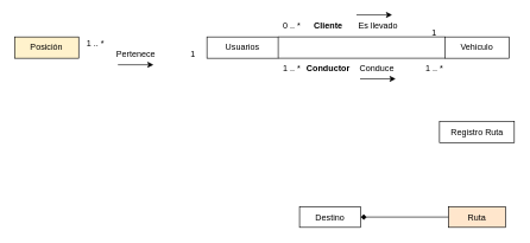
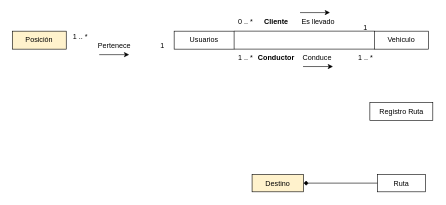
  <mxCell id="0" />
  <mxCell id="1" parent="0" />
- <mxCell id="2" value="Ruta" style="rounded=0;whiteSpace=wrap;html=1;fillColor=#ffe6cc;" vertex="1" parent="1"><mxGeometry x="629" y="290" width="80" height="29" as="geometry" /></mxCell>
+ <mxCell id="2" value="Ruta" style="rounded=0;whiteSpace=wrap;html=1;" vertex="1" parent="1"><mxGeometry x="629" y="290" width="80" height="29" as="geometry" /></mxCell>
  <mxCell id="3" value="Usuarios" style="rounded=0;whiteSpace=wrap;html=1;" vertex="1" parent="1"><mxGeometry x="290" y="51" width="100" height="30" as="geometry" /></mxCell>
  <mxCell id="4" value="Vehiculo" style="rounded=0;whiteSpace=wrap;html=1;" vertex="1" parent="1"><mxGeometry x="624" y="51" width="90" height="30" as="geometry" /></mxCell>
  <mxCell id="5" value="" style="endArrow=none;html=1;rounded=0;entryX=1;entryY=1;entryDx=0;entryDy=0;exitX=0;exitY=1;exitDx=0;exitDy=0;" edge="1" parent="1" source="4" target="3"><mxGeometry width="50" height="50" relative="1" as="geometry"><mxPoint x="300" y="241" as="sourcePoint" /><mxPoint x="350" y="191" as="targetPoint" /></mxGeometry></mxCell>
  <mxCell id="6" value="Conduce&amp;nbsp;" style="text;html=1;align=center;verticalAlign=middle;resizable=0;points=[];autosize=1;strokeColor=none;fillColor=none;" vertex="1" parent="1"><mxGeometry x="490" y="81" width="80" height="30" as="geometry" /></mxCell>
  <mxCell id="7" value="" style="endArrow=classic;html=1;rounded=0;" edge="1" parent="1"><mxGeometry width="50" height="50" relative="1" as="geometry"><mxPoint x="505" y="110" as="sourcePoint" /><mxPoint x="555" y="110" as="targetPoint" /></mxGeometry></mxCell>
  <mxCell id="8" value="&lt;b&gt;Conductor&lt;/b&gt;" style="text;html=1;align=center;verticalAlign=middle;resizable=0;points=[];autosize=1;strokeColor=none;fillColor=none;" vertex="1" parent="1"><mxGeometry x="420" y="81" width="80" height="30" as="geometry" /></mxCell>
  <mxCell id="9" value="1 .. *" style="text;html=1;align=center;verticalAlign=middle;resizable=0;points=[];autosize=1;strokeColor=none;fillColor=none;" vertex="1" parent="1"><mxGeometry x="584" y="81" width="50" height="30" as="geometry" /></mxCell>
  <mxCell id="10" value="&lt;b&gt;Cliente&lt;/b&gt;" style="text;html=1;align=center;verticalAlign=middle;resizable=0;points=[];autosize=1;strokeColor=none;fillColor=none;" vertex="1" parent="1"><mxGeometry x="430" y="21" width="60" height="30" as="geometry" /></mxCell>
  <mxCell id="11" value="" style="endArrow=none;html=1;rounded=0;exitX=1;exitY=0;exitDx=0;exitDy=0;entryX=0;entryY=0;entryDx=0;entryDy=0;" edge="1" parent="1" source="3" target="4"><mxGeometry width="50" height="50" relative="1" as="geometry"><mxPoint x="480" y="31" as="sourcePoint" /><mxPoint x="530" y="-19" as="targetPoint" /></mxGeometry></mxCell>
  <mxCell id="12" value="Es llevado" style="text;html=1;align=center;verticalAlign=middle;resizable=0;points=[];autosize=1;strokeColor=none;fillColor=none;" vertex="1" parent="1"><mxGeometry x="490" y="21" width="80" height="30" as="geometry" /></mxCell>
  <mxCell id="13" value="" style="endArrow=classic;html=1;rounded=0;" edge="1" parent="1"><mxGeometry width="50" height="50" relative="1" as="geometry"><mxPoint x="500" y="20" as="sourcePoint" /><mxPoint x="550" y="20" as="targetPoint" /></mxGeometry></mxCell>
  <mxCell id="14" value="1" style="text;html=1;align=center;verticalAlign=middle;resizable=0;points=[];autosize=1;strokeColor=none;fillColor=none;" vertex="1" parent="1"><mxGeometry x="594" y="31" width="30" height="30" as="geometry" /></mxCell>
  <mxCell id="15" value="0 .. *" style="text;html=1;align=center;verticalAlign=middle;resizable=0;points=[];autosize=1;strokeColor=none;fillColor=none;" vertex="1" parent="1"><mxGeometry x="384" y="21" width="50" height="30" as="geometry" /></mxCell>
  <mxCell id="16" value="1 .. *" style="text;html=1;align=center;verticalAlign=middle;resizable=0;points=[];autosize=1;strokeColor=none;fillColor=none;" vertex="1" parent="1"><mxGeometry x="384" y="81" width="50" height="30" as="geometry" /></mxCell>
  <mxCell id="17" value="Posición" style="rounded=0;whiteSpace=wrap;html=1;fillColor=#fff2cc;" vertex="1" parent="1"><mxGeometry y="51" width="90" height="30" as="geometry" x="20" /></mxCell>
  <mxCell id="18" value="Pertenece" style="text;html=1;align=center;verticalAlign=middle;resizable=0;points=[];autosize=1;strokeColor=none;fillColor=none;" vertex="1" parent="1"><mxGeometry x="150" y="61" width="80" height="30" as="geometry" /></mxCell>
  <mxCell id="19" value="1" style="text;html=1;align=center;verticalAlign=middle;resizable=0;points=[];autosize=1;strokeColor=none;fillColor=none;" vertex="1" parent="1"><mxGeometry x="255" y="61" width="30" height="30" as="geometry" /></mxCell>
  <mxCell id="20" value="" style="endArrow=classic;html=1;rounded=0;" edge="1" parent="1"><mxGeometry width="50" height="50" relative="1" as="geometry"><mxPoint x="165" y="90.17" as="sourcePoint" /><mxPoint x="215" y="90.17" as="targetPoint" /></mxGeometry></mxCell>
  <mxCell id="21" value="1 .. *&amp;nbsp;" style="text;html=1;align=center;verticalAlign=middle;resizable=0;points=[];autosize=1;strokeColor=none;fillColor=none;" vertex="1" parent="1"><mxGeometry x="110" y="45" width="50" height="30" as="geometry" /></mxCell>
- <mxCell id="22" value="Destino" style="rounded=0;whiteSpace=wrap;html=1;" vertex="1" parent="1"><mxGeometry x="420" y="290" width="86" height="29" as="geometry" /></mxCell>
+ <mxCell id="22" value="Destino" style="rounded=0;whiteSpace=wrap;html=1;fillColor=#fff2cc;" vertex="1" parent="1"><mxGeometry x="420" y="290" width="86" height="29" as="geometry" /></mxCell>
  <mxCell id="23" value="" style="endArrow=diamond;html=1;rounded=0;entryX=1;entryY=0.5;entryDx=0;entryDy=0;exitX=0;exitY=0.5;exitDx=0;exitDy=0;" edge="1" parent="1" source="2" target="22"><mxGeometry width="50" height="50" relative="1" as="geometry"><mxPoint x="595" y="419" as="sourcePoint" /><mxPoint x="645" y="369" as="targetPoint" /></mxGeometry></mxCell>
  <mxCell id="24" value="Registro Ruta" style="rounded=0;whiteSpace=wrap;html=1;" vertex="1" parent="1"><mxGeometry x="616.5" y="170" width="105" height="30" as="geometry" /></mxCell>
